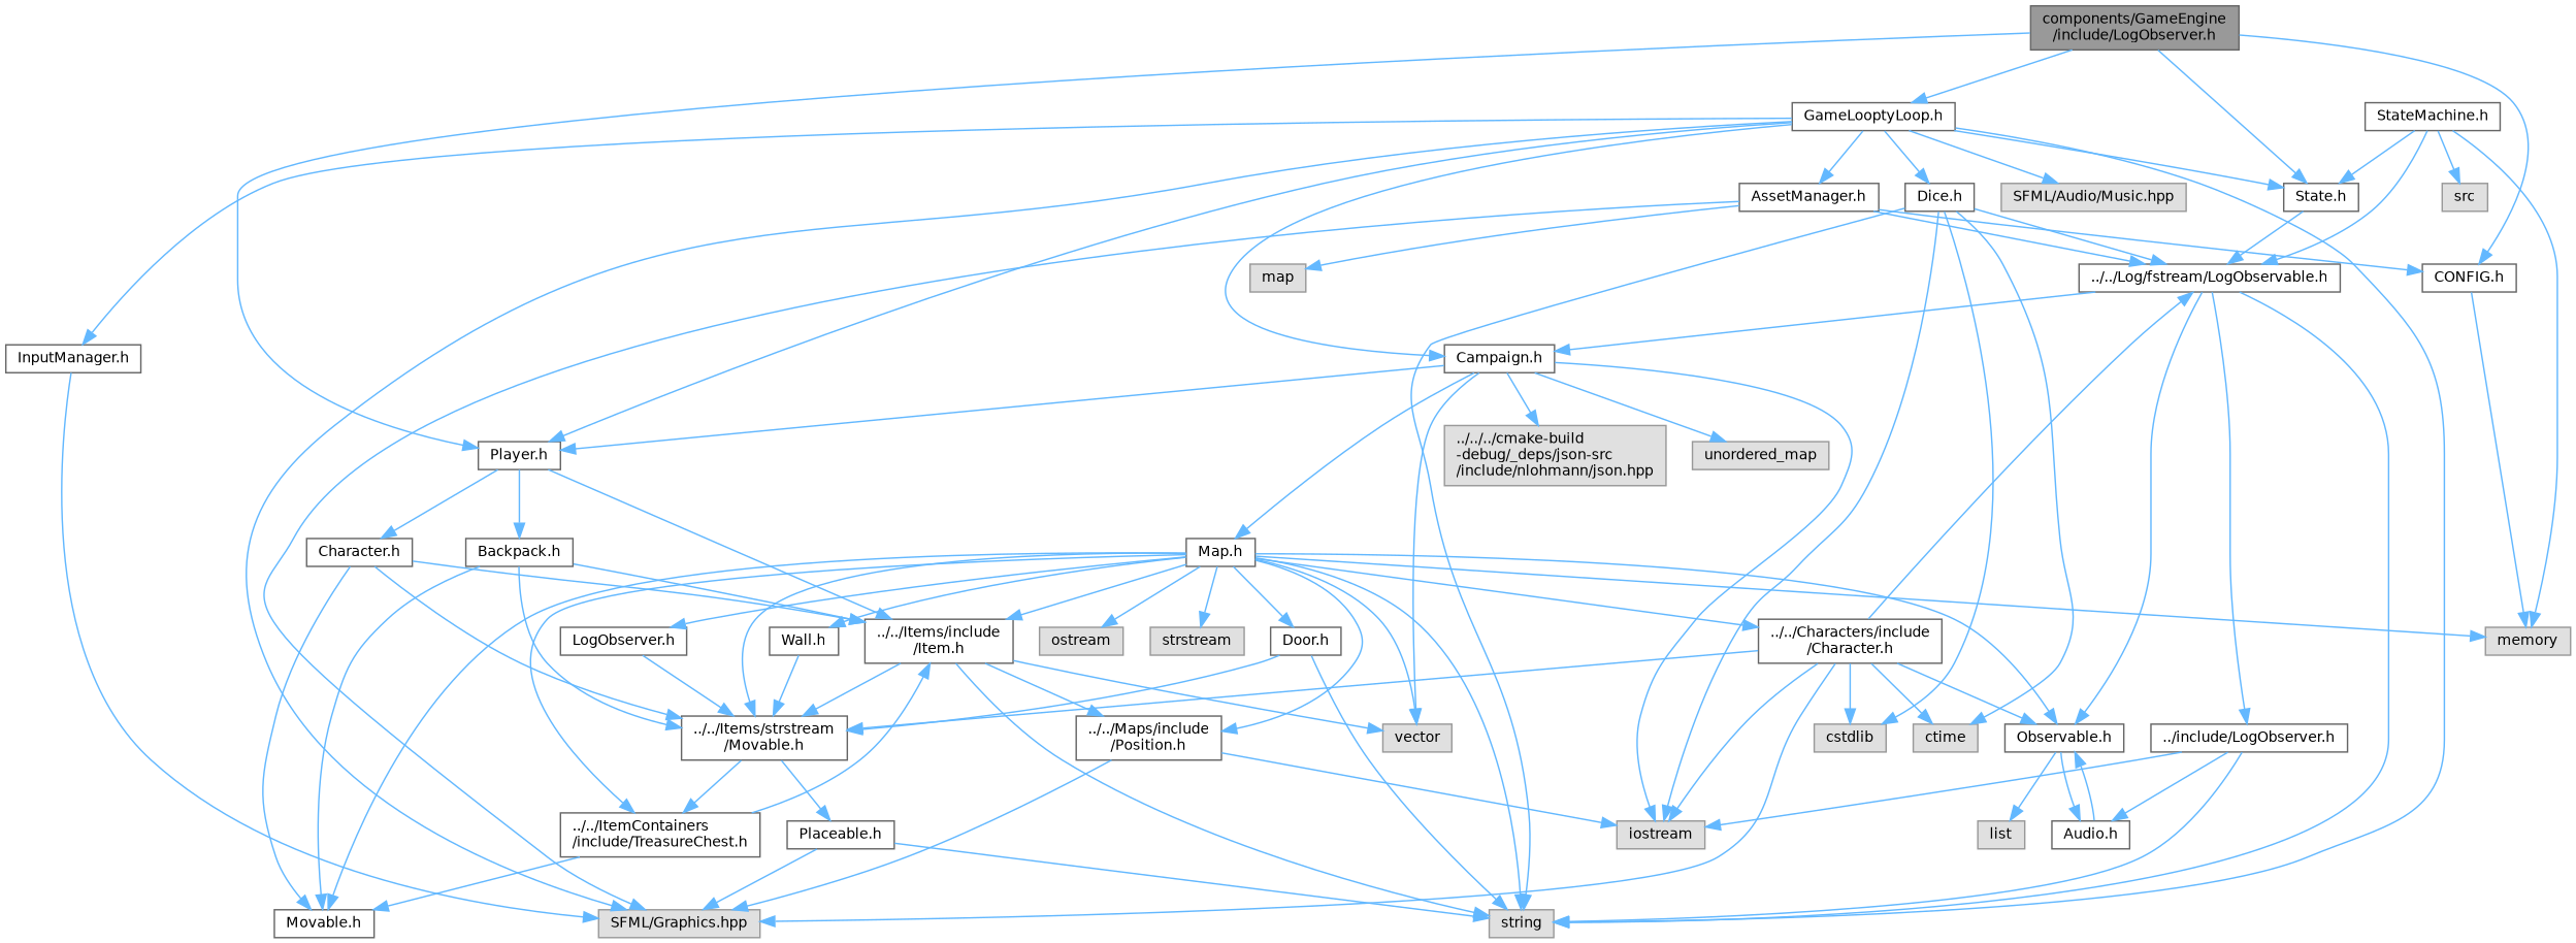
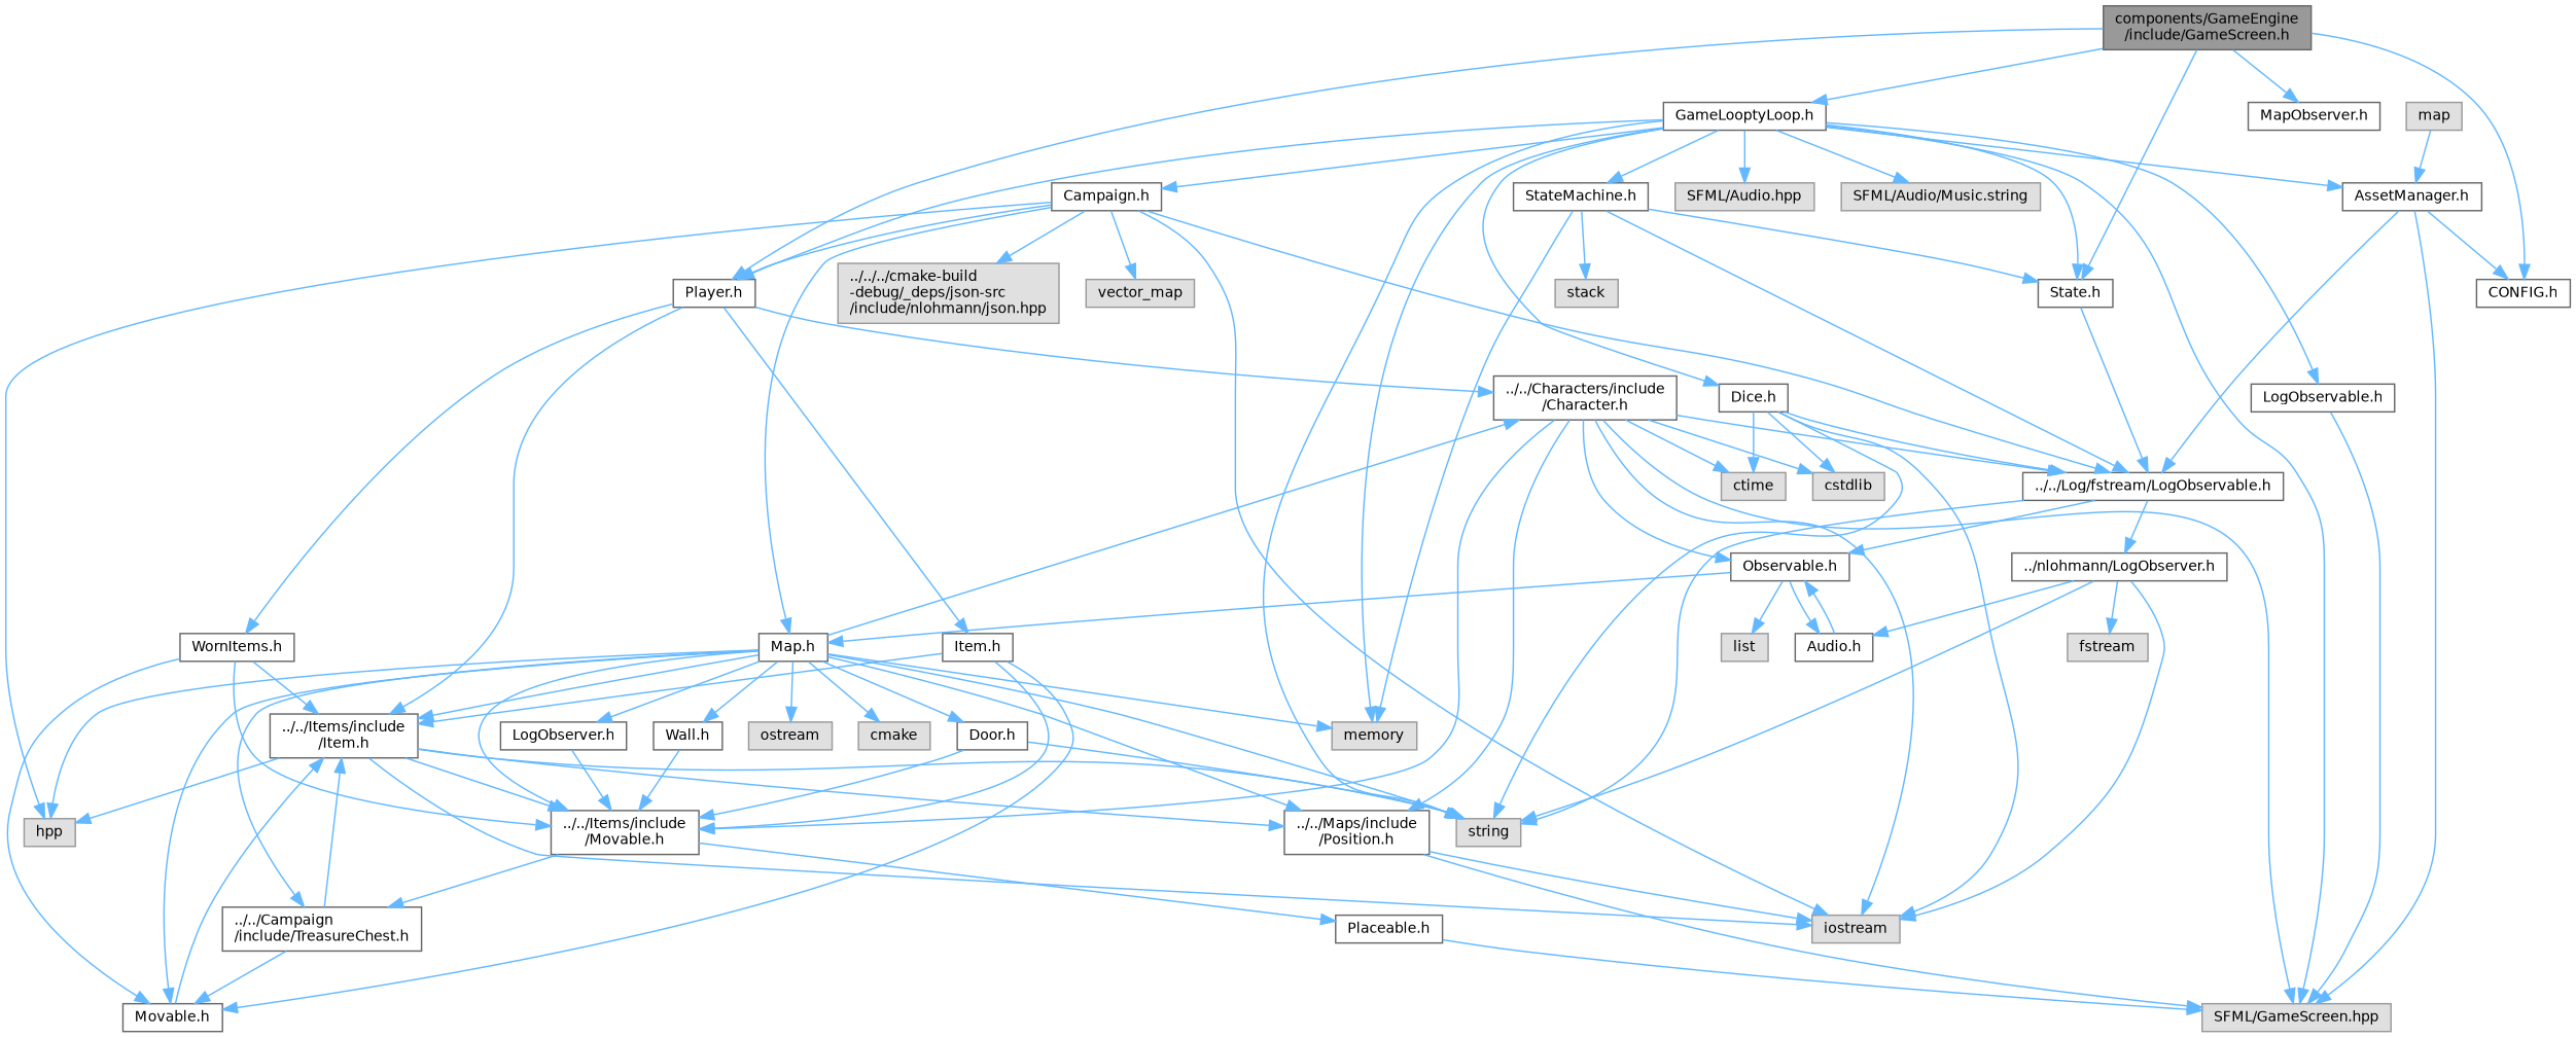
  digraph {
    node [color=grey40 fillcolor=white fontname=Helvetica fontsize=10 shape=box style=filled]
    edge [color=steelblue1 fontname=Helvetica fontsize=10 labelfontname=Helvetica labelfontsize=10 style=solid]
-   n1 [color=gray40 fillcolor=grey60 fontcolor=black height=0.2 label="components/GameEngine\l/include/LogObserver.h" width=0.4]
+   n1 [color=gray40 fillcolor=grey60 fontcolor=black height=0.2 label="components/GameEngine\l/include/GameScreen.h" width=0.4]
    n2 [height=0.2 label="CONFIG.h" width=0.4]
    n3 [height=0.2 label="GameLooptyLoop.h" width=0.4]
    n4 [height=0.2 label="Player.h" width=0.4]
    n5 [height=0.2 label="State.h" width=0.4]
+   n6 [height=0.2 label="MapObserver.h" width=0.4]
    n7 [height=0.2 label="AssetManager.h" width=0.4]
    n8 [color=grey60 fillcolor="#E0E0E0" height=0.2 label=string width=0.4]
-   n9 [color=grey60 fillcolor="#E0E0E0" height=0.2 label="SFML/Graphics.hpp" width=0.4]
+   n9 [color=grey60 fillcolor="#E0E0E0" height=0.2 label="SFML/GameScreen.hpp" width=0.4]
    n10 [height=0.2 label="Campaign.h" width=0.4]
    n11 [color=grey60 fillcolor="#E0E0E0" height=0.2 label=memory width=0.4]
    n12 [height=0.2 label="Dice.h" width=0.4]
-   n13 [height=0.2 label="InputManager.h" width=0.4]
+   n13 [height=0.2 label="LogObservable.h" width=0.4]
    n14 [height=0.2 label="StateMachine.h" width=0.4]
-   n16 [color=grey60 fillcolor="#E0E0E0" height=0.2 label="SFML/Audio/Music.hpp" width=0.4]
+   n15 [color=grey60 fillcolor="#E0E0E0" height=0.2 label="SFML/Audio.hpp" width=0.4]
+   n16 [color=grey60 fillcolor="#E0E0E0" height=0.2 label="SFML/Audio/Music.string" width=0.4]
    n17 [height=0.2 label="../../Characters/include\l/Character.h" width=0.4]
    n18 [height=0.2 label="../../Items/include\l/Item.h" width=0.4]
-   n19 [height=0.2 label="Backpack.h" width=0.4]
-   n20 [height=0.2 label="Character.h" width=0.4]
+   n19 [height=0.2 label="Item.h" width=0.4]
+   n20 [height=0.2 label="WornItems.h" width=0.4]
    n21 [height=0.2 label="../../Log/fstream/LogObservable.h" width=0.4]
    n22 [color=grey60 fillcolor="#E0E0E0" height=0.2 label=map width=0.4]
    n23 [color=grey60 fillcolor="#E0E0E0" height=0.2 label=iostream width=0.4]
    n24 [height=0.2 label="Map.h" width=0.4]
-   n25 [color=grey60 fillcolor="#E0E0E0" height=0.2 label=vector width=0.4]
+   n25 [color=grey60 fillcolor="#E0E0E0" height=0.2 label=hpp width=0.4]
    n26 [color=grey60 fillcolor="#E0E0E0" height=0.2 label="../../../cmake-build\l-debug/_deps/json-src\l/include/nlohmann/json.hpp" width=0.4]
-   n27 [color=grey60 fillcolor="#E0E0E0" height=0.2 label=unordered_map width=0.4]
+   n27 [color=grey60 fillcolor="#E0E0E0" height=0.2 label=vector_map width=0.4]
    n28 [color=grey60 fillcolor="#E0E0E0" height=0.2 label=cstdlib width=0.4]
    n29 [color=grey60 fillcolor="#E0E0E0" height=0.2 label=ctime width=0.4]
-   n30 [color=grey60 fillcolor="#E0E0E0" height=0.2 label=src width=0.4]
+   n30 [color=grey60 fillcolor="#E0E0E0" height=0.2 label=stack width=0.4]
    n31 [height=0.2 label="Observable.h" width=0.4]
-   n32 [height=0.2 label="../include/LogObserver.h" width=0.4]
+   n32 [height=0.2 label="../nlohmann/LogObserver.h" width=0.4]
    n33 [height=0.2 label="Audio.h" width=0.4]
    n34 [color=grey60 fillcolor="#E0E0E0" height=0.2 label=list width=0.4]
-   n36 [height=0.2 label="../../Items/strstream\l/Movable.h" width=0.4]
+   n35 [color=grey60 fillcolor="#E0E0E0" height=0.2 label=fstream width=0.4]
+   n36 [height=0.2 label="../../Items/include\l/Movable.h" width=0.4]
    n37 [height=0.2 label="../../Maps/include\l/Position.h" width=0.4]
-   n38 [height=0.2 label="../../ItemContainers\l/include/TreasureChest.h" width=0.4]
+   n38 [height=0.2 label="../../Campaign\l/include/TreasureChest.h" width=0.4]
    n39 [height=0.2 label="Movable.h" width=0.4]
    n40 [height=0.2 label="Door.h" width=0.4]
    n41 [height=0.2 label="LogObserver.h" width=0.4]
    n42 [height=0.2 label="Wall.h" width=0.4]
    n43 [color=grey60 fillcolor="#E0E0E0" height=0.2 label=ostream width=0.4]
-   n44 [color=grey60 fillcolor="#E0E0E0" height=0.2 label=strstream width=0.4]
+   n44 [color=grey60 fillcolor="#E0E0E0" height=0.2 label=cmake width=0.4]
    n45 [height=0.2 label="Placeable.h" width=0.4]
    n1 -> n2
    n1 -> n3
    n1 -> n4
    n1 -> n5
+   n1 -> n6
    n3 -> n4
    n3 -> n5
    n3 -> n7
    n3 -> n8
    n3 -> n9
    n3 -> n10
-   n2 -> n11
+   n3 -> n11
    n3 -> n12
    n3 -> n13
+   n3 -> n14
+   n3 -> n15
    n3 -> n16
+   n4 -> n17
    n4 -> n18
    n4 -> n19
    n4 -> n20
    n5 -> n21
    n7 -> n2
    n7 -> n9
    n7 -> n21
-   n7 -> n22
+   n22 -> n7
    n10 -> n4
-   n21 -> n10
+   n10 -> n21
    n10 -> n23
    n10 -> n24
    n10 -> n25
    n10 -> n26
    n10 -> n27
    n12 -> n8
    n12 -> n21
    n12 -> n23
    n12 -> n28
    n12 -> n29
    n13 -> n9
    n14 -> n5
    n14 -> n11
    n14 -> n21
    n14 -> n30
    n17 -> n9
    n17 -> n21
    n17 -> n23
    n17 -> n28
    n17 -> n29
    n17 -> n31
    n17 -> n36
+   n17 -> n37
    n18 -> n8
+   n18 -> n23
    n18 -> n25
    n18 -> n36
    n18 -> n37
    n19 -> n18
    n19 -> n36
    n19 -> n39
    n20 -> n18
    n20 -> n36
    n20 -> n39
    n21 -> n8
    n21 -> n31
    n21 -> n32
    n24 -> n8
    n24 -> n11
    n24 -> n17
    n24 -> n18
    n24 -> n25
-   n24 -> n31
+   n31 -> n24
    n24 -> n36
    n24 -> n37
    n24 -> n38
    n24 -> n39
    n24 -> n40
    n24 -> n41
    n24 -> n42
    n24 -> n43
    n24 -> n44
    n31 -> n33
    n31 -> n34
    n32 -> n8
    n32 -> n23
    n32 -> n33
+   n32 -> n35
    n33 -> n31
    n36 -> n38
    n36 -> n45
    n37 -> n9
    n37 -> n23
    n38 -> n18
    n38 -> n39
+   n39 -> n18
    n40 -> n8
    n40 -> n36
    n41 -> n36
    n42 -> n36
-   n45 -> n8
    n45 -> n9
  }
